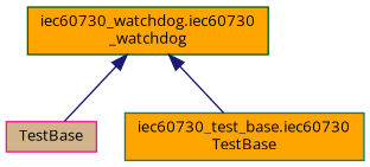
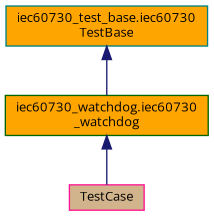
  digraph {
    fontname="Open Sans"
    node [fillcolor=orange fontname="Open Sans" fontsize=10 shape=record style=filled]
    edge [color=midnightblue dir=back fontname="Open Sans" fontsize=10 labelfontname=Helvetica labelfontsize=10 style=solid]
    n1 [color=darkgreen fontcolor=black height=0.2 label="iec60730_watchdog.iec60730\l_watchdog" width=0.4]
-   n2 [color=deeppink fillcolor=tan height=0.2 label=TestBase width=0.4]
+   n2 [color=deeppink fillcolor=tan height=0.2 label=TestCase width=0.4]
    n3 [color=teal height=0.2 label="iec60730_test_base.iec60730\lTestBase" width=0.4]
    n1 -> n2
-   n1 -> n3
+   n3 -> n1
  }
